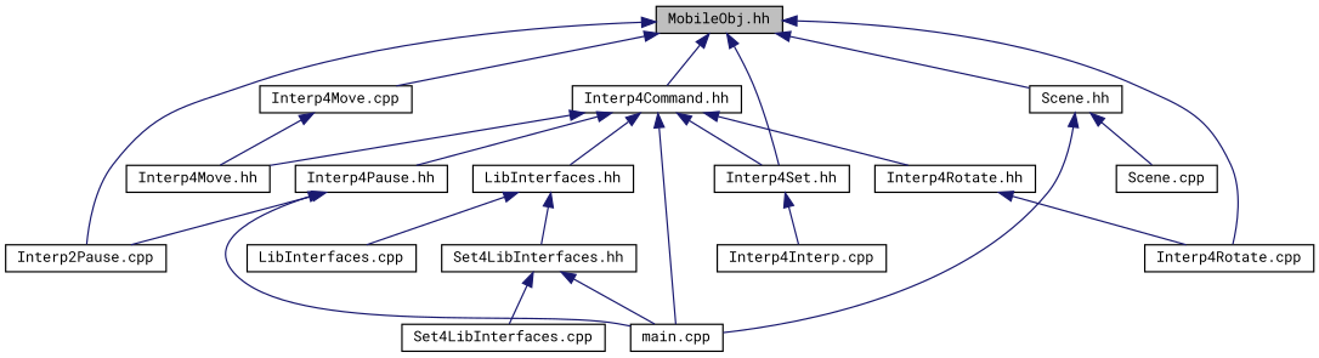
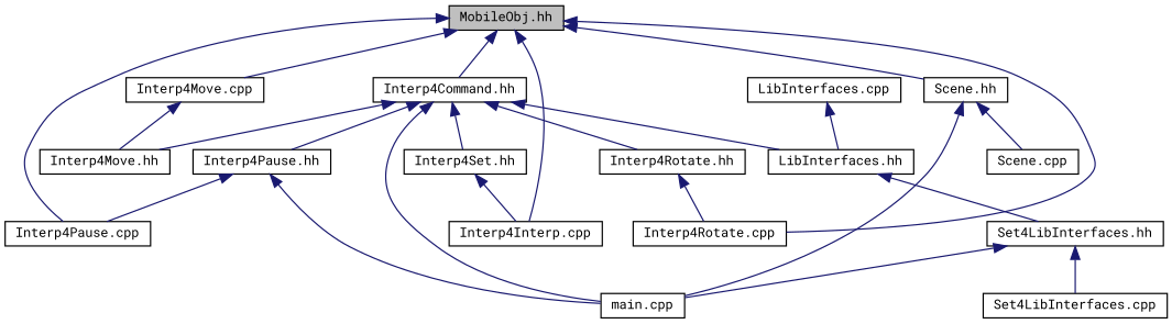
  digraph {
    fontname="Roboto Mono"
    node [color=black fillcolor=white fontname="Roboto Mono" fontsize=10 shape=record style=filled]
    edge [color=midnightblue dir=back fontname="Roboto Mono" fontsize=10 labelfontname=FreeSans labelfontsize=10 style=solid]
    n1 [fillcolor=grey75 fontcolor=black height=0.2 label="MobileObj.hh" width=0.4]
    n2 [height=0.2 label="Interp4Command.hh" width=0.4]
    n3 [height=0.2 label="Interp4Move.cpp" width=0.4]
-   n4 [height=0.2 label="Interp2Pause.cpp" width=0.4]
+   n4 [height=0.2 label="Interp4Pause.cpp" width=0.4]
    n5 [height=0.2 label="Interp4Rotate.cpp" width=0.4]
    n6 [height=0.2 label="Interp4Interp.cpp" width=0.4]
    n7 [height=0.2 label="Scene.hh" width=0.4]
    n8 [height=0.2 label="main.cpp" width=0.4]
    n9 [height=0.2 label="LibInterfaces.hh" width=0.4]
    n10 [height=0.2 label="Interp4Move.hh" width=0.4]
    n11 [height=0.2 label="Interp4Pause.hh" width=0.4]
    n12 [height=0.2 label="Interp4Rotate.hh" width=0.4]
    n13 [height=0.2 label="Interp4Set.hh" width=0.4]
    n14 [height=0.2 label="Scene.cpp" width=0.4]
    n15 [height=0.2 label="Set4LibInterfaces.hh" width=0.4]
    n16 [height=0.2 label="LibInterfaces.cpp" width=0.4]
    n17 [height=0.2 label="Set4LibInterfaces.cpp" width=0.4]
    n1 -> n2
    n1 -> n3
    n1 -> n4
    n1 -> n5
-   n1 -> n13
+   n1 -> n6
    n1 -> n7
    n2 -> n8
    n2 -> n9
    n2 -> n10
    n2 -> n11
    n2 -> n12
    n2 -> n13
    n3 -> n10
    n7 -> n8
    n7 -> n14
    n9 -> n15
-   n9 -> n16
+   n16 -> n9
    n11 -> n4
    n11 -> n8
    n12 -> n5
    n13 -> n6
    n15 -> n8
    n15 -> n17
  }
